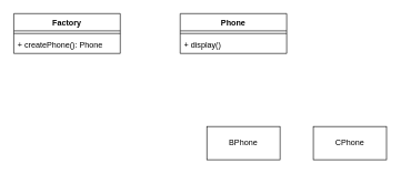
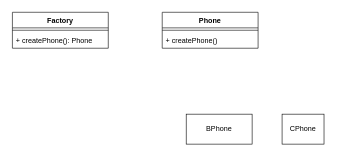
  <mxCell id="0" />
  <mxCell id="1" parent="0" />
  <mxCell id="2" value="Factory" style="swimlane;fontStyle=1;align=center;verticalAlign=top;childLayout=stackLayout;horizontal=1;startSize=26;horizontalStack=0;resizeParent=1;resizeParentMax=0;resizeLast=0;collapsible=1;marginBottom=0;whiteSpace=wrap;html=1;" vertex="1" parent="1"><mxGeometry x="20" y="20" width="160" height="60" as="geometry" /></mxCell>
  <mxCell id="3" value="" style="line;strokeWidth=1;fillColor=none;align=left;verticalAlign=middle;spacingTop=-1;spacingLeft=3;spacingRight=3;rotatable=0;labelPosition=right;points=[];portConstraint=eastwest;strokeColor=inherit;" vertex="1" parent="2"><mxGeometry y="26" width="160" height="8" as="geometry" /></mxCell>
  <mxCell id="4" value="+ createPhone(): Phone" style="text;strokeColor=none;fillColor=none;align=left;verticalAlign=top;spacingLeft=4;spacingRight=4;overflow=hidden;rotatable=0;points=[[0,0.5],[1,0.5]];portConstraint=eastwest;whiteSpace=wrap;html=1;" vertex="1" parent="2"><mxGeometry y="34" width="160" height="26" as="geometry" /></mxCell>
  <mxCell id="5" value="&lt;div&gt;&lt;span style=&quot;background-color: initial;&quot;&gt;Phone&lt;/span&gt;&lt;/div&gt;" style="swimlane;fontStyle=1;align=center;verticalAlign=top;childLayout=stackLayout;horizontal=1;startSize=26;horizontalStack=0;resizeParent=1;resizeParentMax=0;resizeLast=0;collapsible=1;marginBottom=0;whiteSpace=wrap;html=1;" vertex="1" parent="1"><mxGeometry x="270" y="20" width="160" height="60" as="geometry" /></mxCell>
  <mxCell id="6" value="" style="line;strokeWidth=1;fillColor=none;align=left;verticalAlign=middle;spacingTop=-1;spacingLeft=3;spacingRight=3;rotatable=0;labelPosition=right;points=[];portConstraint=eastwest;strokeColor=inherit;" vertex="1" parent="5"><mxGeometry y="26" width="160" height="8" as="geometry" /></mxCell>
- <mxCell id="7" value="+ display()" style="text;strokeColor=none;fillColor=none;align=left;verticalAlign=top;spacingLeft=4;spacingRight=4;overflow=hidden;rotatable=0;points=[[0,0.5],[1,0.5]];portConstraint=eastwest;whiteSpace=wrap;html=1;" vertex="1" parent="5"><mxGeometry y="34" width="160" height="26" as="geometry" /></mxCell>
+ <mxCell id="7" value="+ createPhone()" style="text;strokeColor=none;fillColor=none;align=left;verticalAlign=top;spacingLeft=4;spacingRight=4;overflow=hidden;rotatable=0;points=[[0,0.5],[1,0.5]];portConstraint=eastwest;whiteSpace=wrap;html=1;" vertex="1" parent="5"><mxGeometry y="34" width="160" height="26" as="geometry" /></mxCell>
  <mxCell id="8" value="BPhone" style="html=1;whiteSpace=wrap;" vertex="1" parent="1"><mxGeometry x="310" y="190" width="110" height="50" as="geometry" /></mxCell>
- <mxCell id="9" value="CPhone" style="html=1;whiteSpace=wrap;" vertex="1" parent="1"><mxGeometry x="470" y="190" width="110" height="50" as="geometry" /></mxCell>
+ <mxCell id="9" value="CPhone" style="html=1;whiteSpace=wrap;" vertex="1" parent="1"><mxGeometry x="470" y="190" width="70" height="50" as="geometry" /></mxCell>
